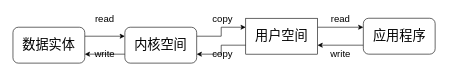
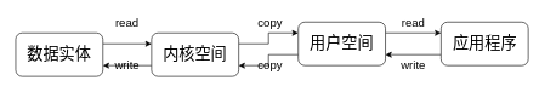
  <mxCell id="0" />
  <mxCell id="1" parent="0" />
  <mxCell id="2" style="edgeStyle=orthogonalEdgeStyle;rounded=0;orthogonalLoop=1;jettySize=auto;html=1;exitX=1;exitY=0.25;exitDx=0;exitDy=0;entryX=0;entryY=0.25;entryDx=0;entryDy=0;fontSize=22;" edge="1" parent="1" source="3" target="6"><mxGeometry relative="1" as="geometry" /></mxCell>
  <mxCell id="3" value="数据实体" style="rounded=1;whiteSpace=wrap;html=1;fontSize=22;" vertex="1" parent="1"><mxGeometry x="20" y="45" width="120" height="60" as="geometry" /></mxCell>
  <mxCell id="4" style="edgeStyle=orthogonalEdgeStyle;rounded=0;orthogonalLoop=1;jettySize=auto;html=1;exitX=1;exitY=0.25;exitDx=0;exitDy=0;entryX=0;entryY=0.25;entryDx=0;entryDy=0;fontSize=22;" edge="1" parent="1" source="6" target="9"><mxGeometry relative="1" as="geometry" /></mxCell>
  <mxCell id="5" style="edgeStyle=orthogonalEdgeStyle;rounded=0;orthogonalLoop=1;jettySize=auto;html=1;exitX=0;exitY=0.75;exitDx=0;exitDy=0;entryX=1;entryY=0.75;entryDx=0;entryDy=0;fontSize=22;" edge="1" parent="1" source="6" target="3"><mxGeometry relative="1" as="geometry" /></mxCell>
  <mxCell id="6" value="内核空间" style="rounded=1;whiteSpace=wrap;html=1;fontSize=22;" vertex="1" parent="1"><mxGeometry x="207" y="45" width="120" height="60" as="geometry" /></mxCell>
  <mxCell id="7" style="edgeStyle=orthogonalEdgeStyle;rounded=0;orthogonalLoop=1;jettySize=auto;html=1;exitX=0;exitY=0.75;exitDx=0;exitDy=0;entryX=1;entryY=0.75;entryDx=0;entryDy=0;fontSize=22;" edge="1" parent="1" source="9" target="6"><mxGeometry relative="1" as="geometry" /></mxCell>
  <mxCell id="8" style="edgeStyle=orthogonalEdgeStyle;rounded=0;orthogonalLoop=1;jettySize=auto;html=1;exitX=1;exitY=0.25;exitDx=0;exitDy=0;entryX=0;entryY=0.25;entryDx=0;entryDy=0;fontSize=22;" edge="1" parent="1" source="9" target="11"><mxGeometry relative="1" as="geometry" /></mxCell>
- <mxCell id="9" value="用户空间" style="whiteSpace=wrap;html=1;fontSize=22;rounded=0;" vertex="1" parent="1"><mxGeometry x="409" y="30" width="120" height="60" as="geometry" /></mxCell>
+ <mxCell id="9" value="用户空间" style="rounded=1;whiteSpace=wrap;html=1;fontSize=22;" vertex="1" parent="1"><mxGeometry x="409" y="30" width="120" height="60" as="geometry" /></mxCell>
  <mxCell id="10" style="edgeStyle=orthogonalEdgeStyle;rounded=0;orthogonalLoop=1;jettySize=auto;html=1;exitX=0;exitY=0.75;exitDx=0;exitDy=0;entryX=1;entryY=0.75;entryDx=0;entryDy=0;fontSize=22;" edge="1" parent="1" source="11" target="9"><mxGeometry relative="1" as="geometry" /></mxCell>
  <mxCell id="11" value="应用程序" style="rounded=1;whiteSpace=wrap;html=1;fontSize=22;" vertex="1" parent="1"><mxGeometry x="605.5" y="30" width="120" height="60" as="geometry" /></mxCell>
  <mxCell id="12" value="read" style="text;html=1;strokeColor=none;fillColor=none;align=center;verticalAlign=middle;whiteSpace=wrap;rounded=0;fontSize=16;" vertex="1" parent="1"><mxGeometry x="549" y="20" width="37" height="20" as="geometry" /></mxCell>
  <mxCell id="13" value="read" style="text;html=1;strokeColor=none;fillColor=none;align=center;verticalAlign=middle;whiteSpace=wrap;rounded=0;fontSize=16;" vertex="1" parent="1"><mxGeometry x="155" y="20" width="37" height="20" as="geometry" /></mxCell>
  <mxCell id="14" value="write" style="text;html=1;strokeColor=none;fillColor=none;align=center;verticalAlign=middle;whiteSpace=wrap;rounded=0;fontSize=16;" vertex="1" parent="1"><mxGeometry x="549" y="80" width="37" height="20" as="geometry" /></mxCell>
  <mxCell id="15" value="write" style="text;html=1;strokeColor=none;fillColor=none;align=center;verticalAlign=middle;whiteSpace=wrap;rounded=0;fontSize=16;" vertex="1" parent="1"><mxGeometry x="155" y="80" width="37" height="20" as="geometry" /></mxCell>
  <mxCell id="16" value="copy" style="text;html=1;strokeColor=none;fillColor=none;align=center;verticalAlign=middle;whiteSpace=wrap;rounded=0;fontSize=16;" vertex="1" parent="1"><mxGeometry x="352" y="20" width="37" height="20" as="geometry" /></mxCell>
  <mxCell id="17" value="copy" style="text;html=1;strokeColor=none;fillColor=none;align=center;verticalAlign=middle;whiteSpace=wrap;rounded=0;fontSize=16;" vertex="1" parent="1"><mxGeometry x="352" y="80" width="37" height="20" as="geometry" /></mxCell>
